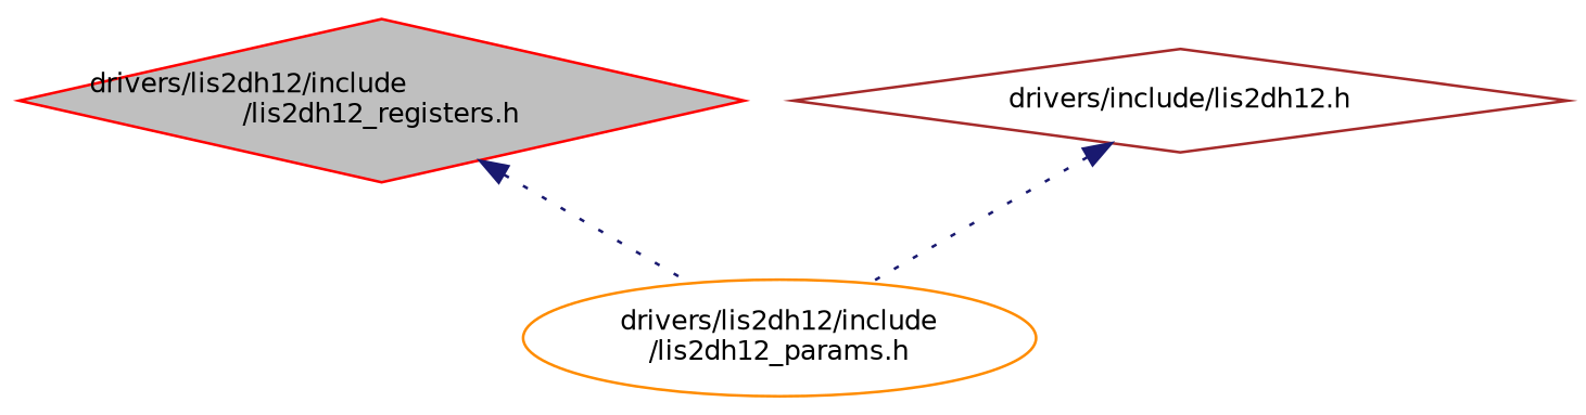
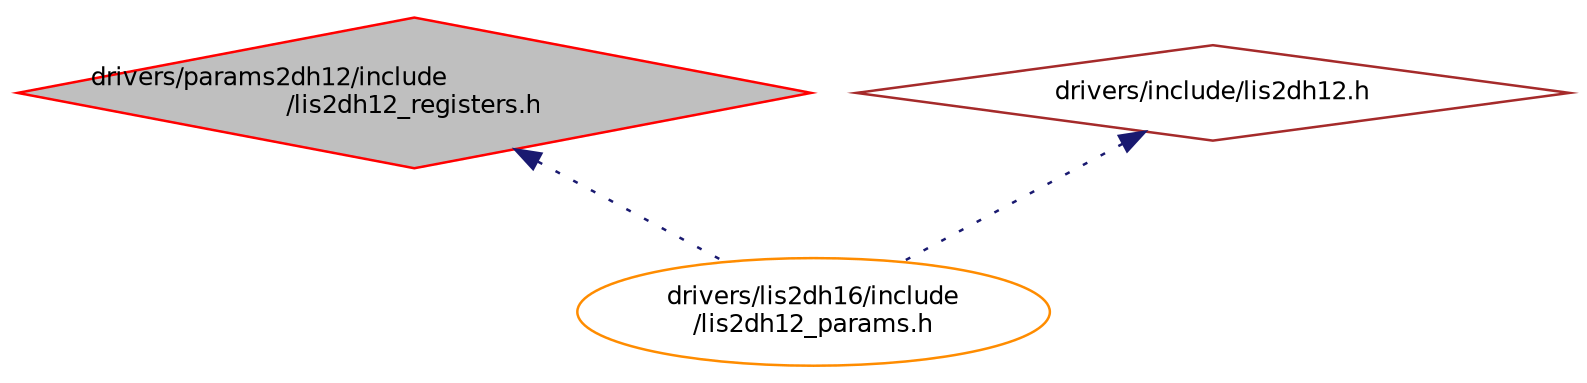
  digraph {
    node [fillcolor=white fontname=Helvetica fontsize=10 shape=diamond style=filled]
    edge [color=midnightblue dir=back fontname=Helvetica fontsize=10 labelfontname=Helvetica labelfontsize=10 style=dotted]
-   n1 [color=red fillcolor=grey75 fontcolor=black height=0.2 label="drivers/lis2dh12/include\l/lis2dh12_registers.h" width=0.4]
-   n2 [color=darkorange height=0.2 label="drivers/lis2dh12/include\l/lis2dh12_params.h" shape=ellipse width=0.4]
+   n1 [color=red fillcolor=grey75 fontcolor=black height=0.2 label="drivers/params2dh12/include\l/lis2dh12_registers.h" width=0.4]
+   n2 [color=darkorange height=0.2 label="drivers/lis2dh16/include\l/lis2dh12_params.h" shape=ellipse width=0.4]
    n3 [color=brown height=0.2 label="drivers/include/lis2dh12.h" width=0.4]
    n1 -> n2
    n3 -> n2
  }
